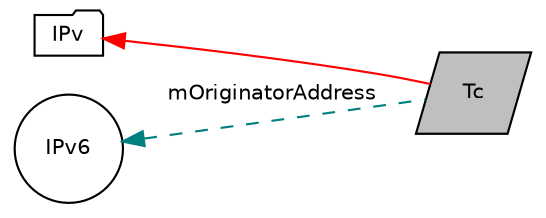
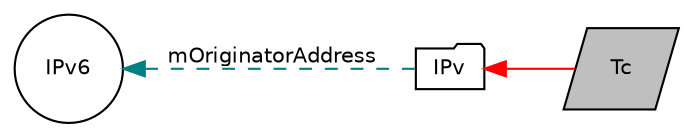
  digraph {
    rankdir=LR
    node [color=black fillcolor=white fontname=Helvetica fontsize=10 style=filled]
    edge [dir=back fontname=Helvetica fontsize=10 labelfontname=Helvetica labelfontsize=10]
    n1 [fillcolor=grey75 fontcolor=black height=0.2 label=Tc shape=parallelogram width=0.4]
    n2 [height=0.2 label=IPv shape=folder width=0.4]
    n3 [height=0.2 label=IPv6 shape=circle width=0.4]
    n2 -> n1 [color=red style=solid]
-   n3 -> n1 [color=teal label=" mOriginatorAddress" style=dashed]
+   n3 -> n2 [color=teal label=" mOriginatorAddress" style=dashed]
  }
